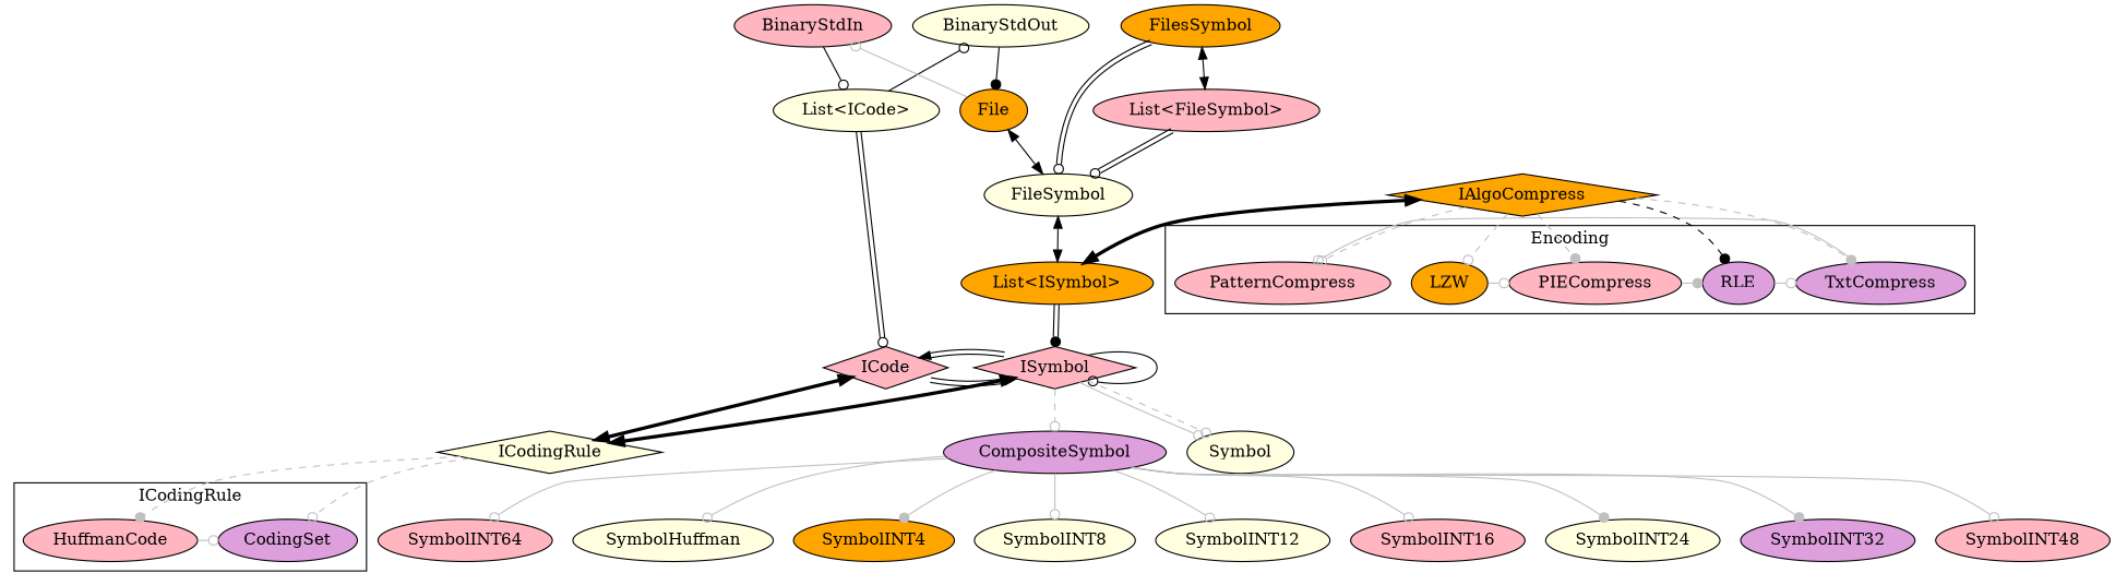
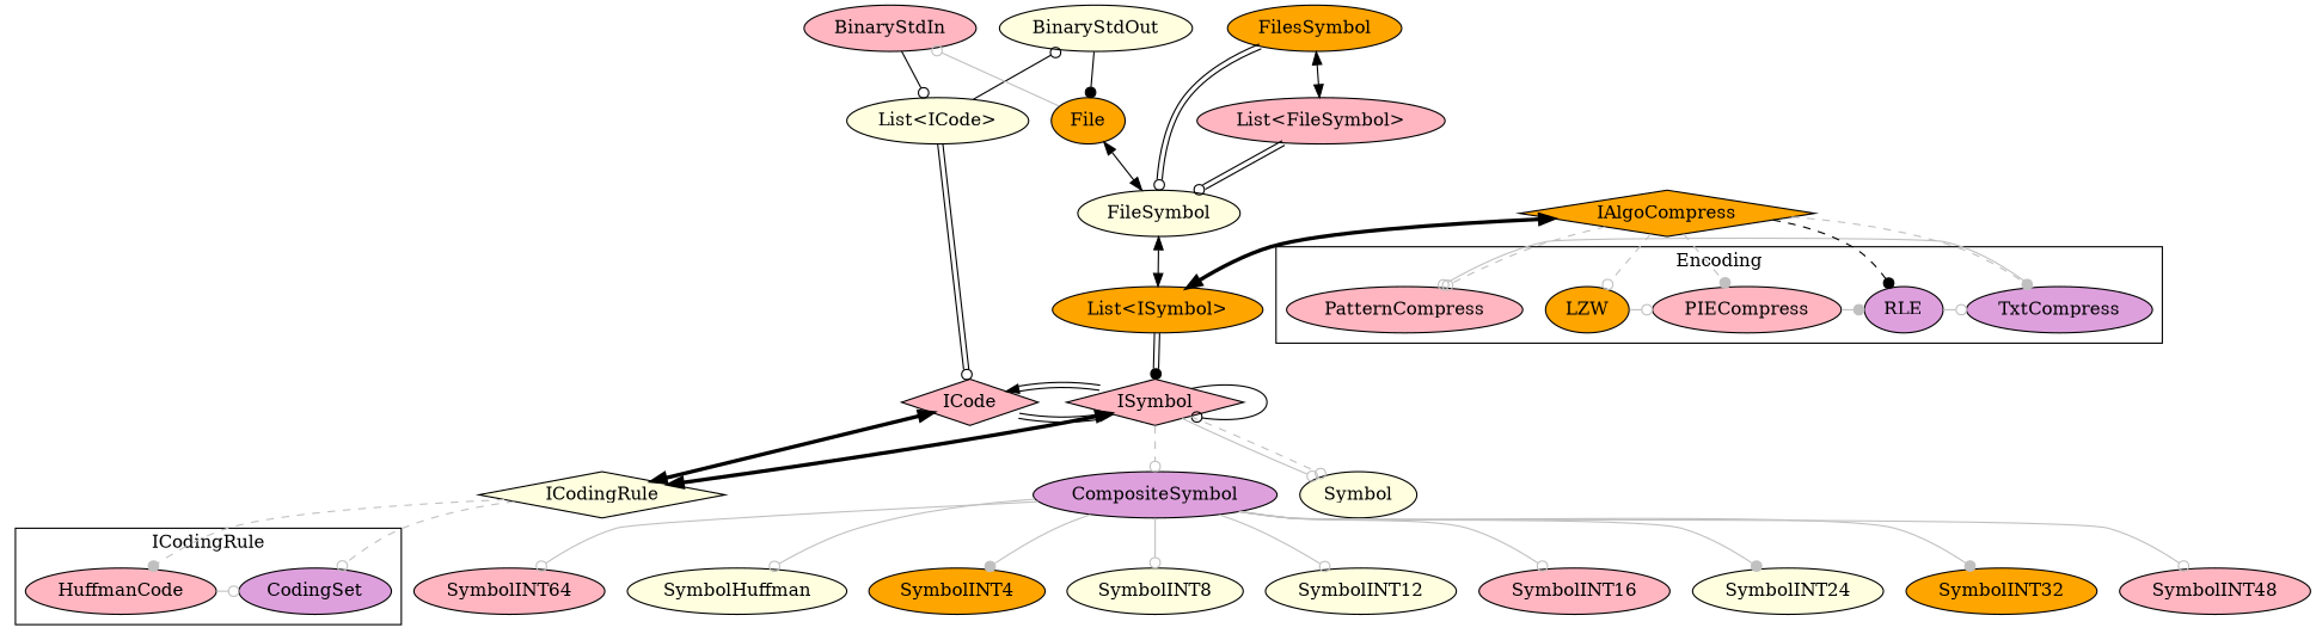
  digraph {
    node [fillcolor=lightpink style=filled]
    edge [arrowhead=odot color=grey]
    BinaryStdIn
    BinaryStdOut [fillcolor=lightyellow]
    ICode [shape=diamond]
    ISymbol [shape=diamond]
    Symbol [fillcolor=lightyellow]
    CompositeSymbol [fillcolor=plum]
    SymbolINT4 [fillcolor=orange]
    SymbolINT8 [fillcolor=lightyellow]
    SymbolINT12 [fillcolor=lightyellow]
    SymbolINT16
    SymbolINT24 [fillcolor=lightyellow]
-   SymbolINT32 [fillcolor=plum]
+   SymbolINT32 [fillcolor=orange]
    SymbolINT48
    SymbolINT64
    SymbolHuffman [fillcolor=lightyellow]
    HuffmanCode
    CodingSet [fillcolor=plum]
    LZW [fillcolor=orange]
    PIECompress
    RLE [fillcolor=plum]
    TxtCompress [fillcolor=plum]
    PatternCompress
    "List<ICode>" [fillcolor=lightyellow]
    File [fillcolor=orange]
    ICodingRule [fillcolor=lightyellow shape=diamond]
    FileSymbol [fillcolor=lightyellow]
    "List<ISymbol>" [fillcolor=orange]
    IAlgoCompress [fillcolor=orange shape=diamond]
    FilesSymbol [fillcolor=orange]
    "List<FileSymbol>"
    subgraph sub_1 {
      rank=same
      BinaryStdIn
      BinaryStdOut
    }
    subgraph sub_2 {
      rank=same
      ICode
      ISymbol
    }
    subgraph sub_3 {
      label="ISymbol "
      ISymbol
      Symbol
      CompositeSymbol
      SymbolINT4
      SymbolINT8
      SymbolINT12
      SymbolINT16
      SymbolINT24
      SymbolINT32
      SymbolINT48
      SymbolINT64
      SymbolHuffman
    }
    subgraph cluster_4 {
      label=ICodingRule
      subgraph sub_5 {
        label=ICodingRule
        rank=same
        HuffmanCode
        CodingSet
      }
    }
    subgraph cluster_6 {
      label=Encoding
      subgraph sub_7 {
        label=Encoding
        rank=same
        LZW
        PIECompress
        RLE
        TxtCompress
        PatternCompress
      }
    }
    BinaryStdIn -> "List<ICode>" [color=""]
    BinaryStdOut -> File [arrowhead=dot color=""]
    ICode -> ISymbol [color="black:invis:black" dir=both arrowhead=""]
    ICode -> ICodingRule [dir=both penwidth=3 arrowhead="" color=""]
    ISymbol -> ICode [color="black:invis:black" dir=both arrowhead=""]
    ISymbol -> ISymbol [color=""]
    ISymbol -> Symbol
    ISymbol -> Symbol [style=dashed]
    ISymbol -> CompositeSymbol [style=dashed]
    CompositeSymbol -> SymbolINT4 [arrowhead=dot]
    CompositeSymbol -> SymbolINT8
    CompositeSymbol -> SymbolINT12
    CompositeSymbol -> SymbolINT16
    CompositeSymbol -> SymbolINT24 [arrowhead=dot]
    CompositeSymbol -> SymbolINT32 [arrowhead=dot]
    CompositeSymbol -> SymbolINT48
    CompositeSymbol -> SymbolINT64
    CompositeSymbol -> SymbolHuffman
    HuffmanCode -> CodingSet
    LZW -> PIECompress
    PIECompress -> RLE [arrowhead=dot]
    RLE -> TxtCompress
    TxtCompress -> PatternCompress
    "List<ICode>" -> BinaryStdOut [color=""]
    "List<ICode>" -> ICode [color="black:invis:black"]
    File -> BinaryStdIn
    File -> FileSymbol [dir=both arrowhead="" color=""]
    ICodingRule -> ISymbol [dir=both penwidth=3 arrowhead="" color=""]
    ICodingRule -> HuffmanCode [arrowhead=dot style=dashed]
    ICodingRule -> CodingSet [style=dashed]
    FileSymbol -> "List<ISymbol>" [dir=both arrowhead="" color=""]
    "List<ISymbol>" -> ISymbol [arrowhead=dot color="black:invis:black"]
    IAlgoCompress -> LZW [style=dashed]
    IAlgoCompress -> PIECompress [arrowhead=dot style=dashed]
    IAlgoCompress -> RLE [arrowhead=dot color=black style=dashed]
    IAlgoCompress -> TxtCompress [arrowhead=dot style=dashed]
    IAlgoCompress -> PatternCompress [style=dashed]
    IAlgoCompress -> "List<ISymbol>" [dir=both penwidth=3 arrowhead="" color=""]
    FilesSymbol -> FileSymbol [color="black:invis:black"]
    FilesSymbol -> "List<FileSymbol>" [dir=both arrowhead="" color=""]
    "List<FileSymbol>" -> FileSymbol [color="black:invis:black"]
  }
